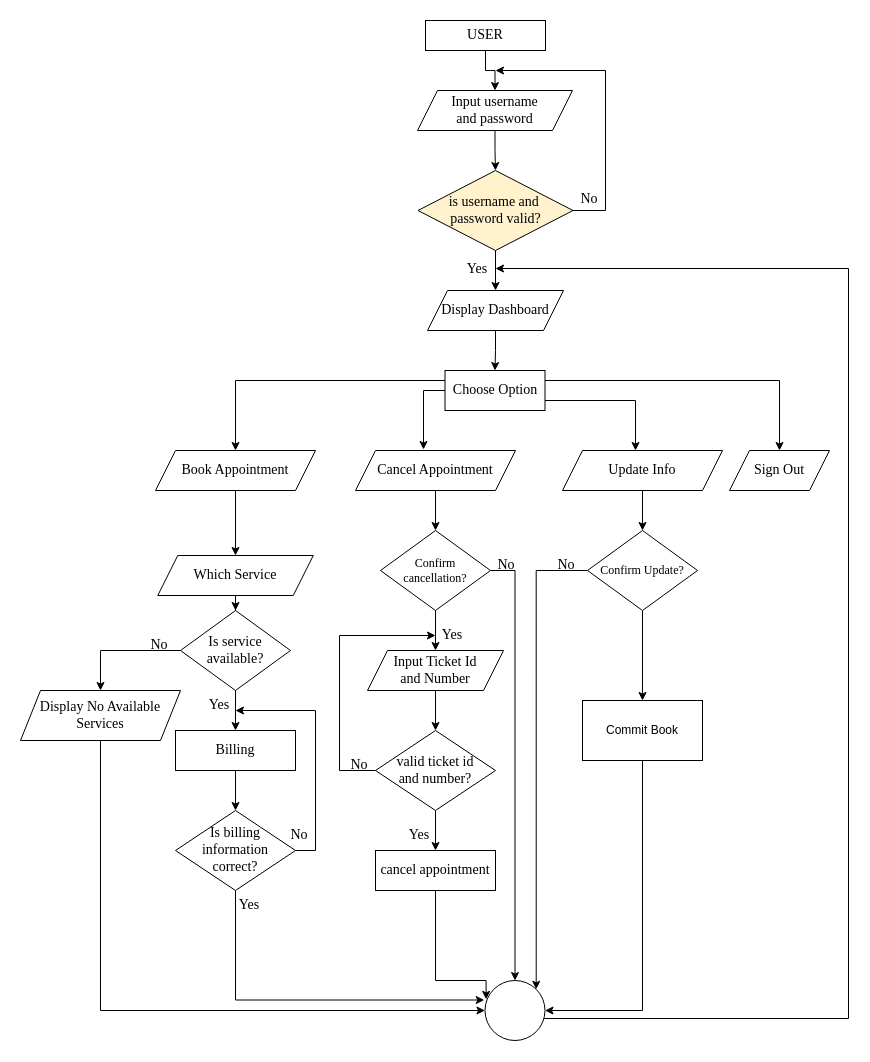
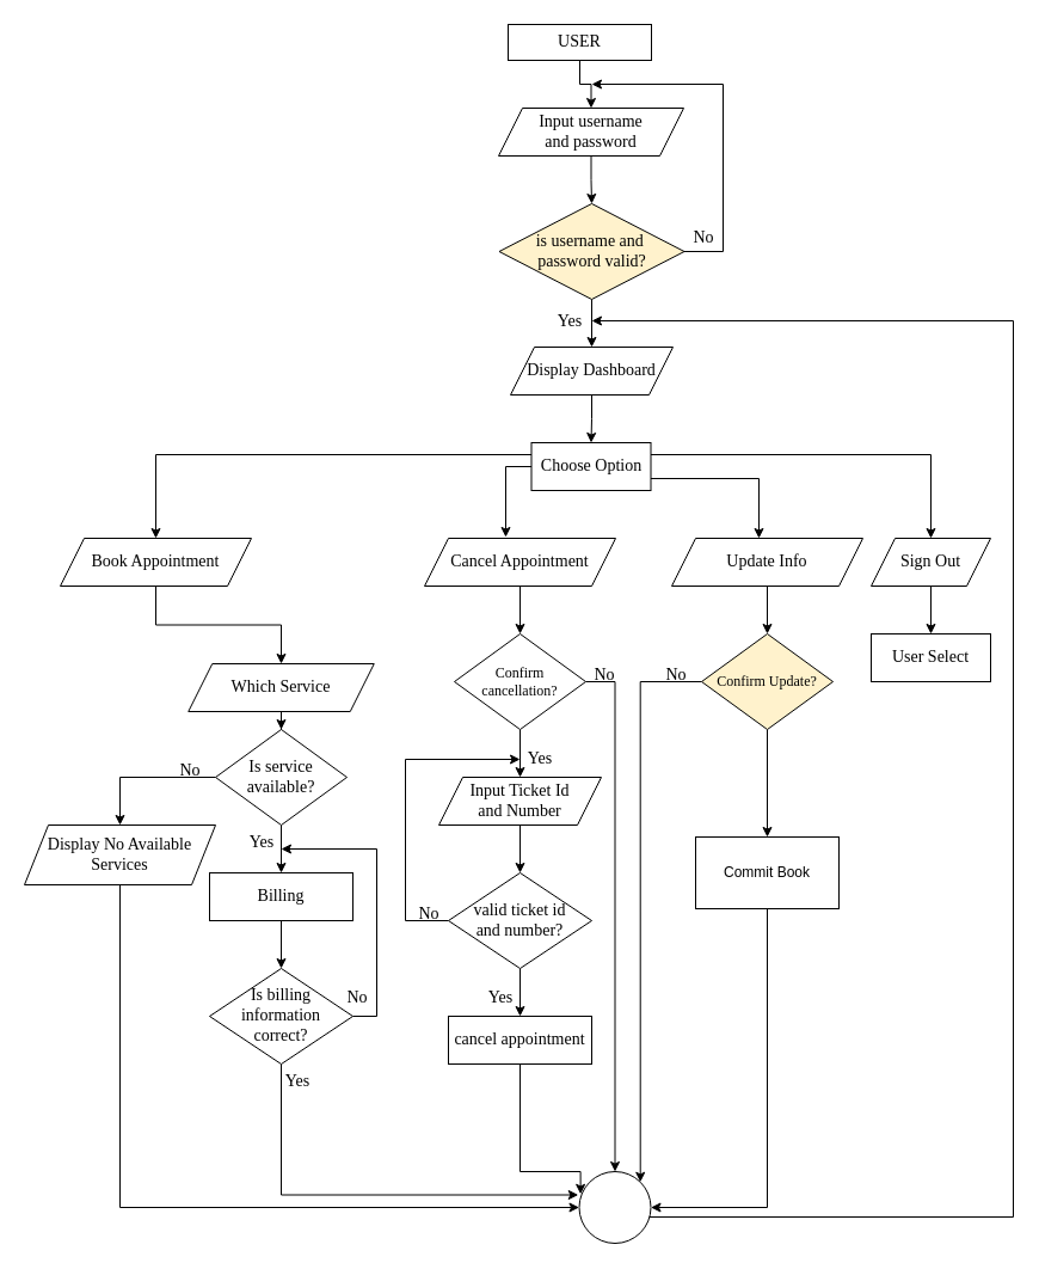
  <mxCell id="0" />
  <mxCell id="1" parent="0" />
  <mxCell id="2" style="edgeStyle=orthogonalEdgeStyle;rounded=0;orthogonalLoop=1;jettySize=auto;html=1;exitX=0.5;exitY=1;exitDx=0;exitDy=0;" parent="1" source="3" target="5" edge="1"><mxGeometry relative="1" as="geometry" /></mxCell>
  <mxCell id="3" value="USER" style="rounded=0;whiteSpace=wrap;html=1;strokeWidth=1;fontSize=14;fontStyle=0;fontFamily=Times New Roman;horizontal=1;" parent="1" vertex="1"><mxGeometry x="425" y="20" width="120" height="30" as="geometry" /></mxCell>
  <mxCell id="4" style="edgeStyle=orthogonalEdgeStyle;rounded=0;orthogonalLoop=1;jettySize=auto;html=1;exitX=0.5;exitY=1;exitDx=0;exitDy=0;entryX=0.5;entryY=0;entryDx=0;entryDy=0;strokeWidth=1;fontSize=14;fontStyle=0;fontFamily=Times New Roman;horizontal=1;" parent="1" source="5" target="8" edge="1"><mxGeometry relative="1" as="geometry" /></mxCell>
  <mxCell id="5" value="Input username&lt;br&gt;and password" style="shape=parallelogram;perimeter=parallelogramPerimeter;whiteSpace=wrap;html=1;fixedSize=1;strokeWidth=1;fontSize=14;fontStyle=0;fontFamily=Times New Roman;horizontal=1;" parent="1" vertex="1"><mxGeometry x="417" y="90" width="155" height="40" as="geometry" /></mxCell>
  <mxCell id="6" style="edgeStyle=orthogonalEdgeStyle;rounded=0;orthogonalLoop=1;jettySize=auto;html=1;exitX=0.5;exitY=1;exitDx=0;exitDy=0;" parent="1" source="8" target="12" edge="1"><mxGeometry relative="1" as="geometry" /></mxCell>
  <mxCell id="7" style="edgeStyle=orthogonalEdgeStyle;rounded=0;orthogonalLoop=1;jettySize=auto;html=1;exitX=1;exitY=0.5;exitDx=0;exitDy=0;" parent="1" source="8" edge="1"><mxGeometry relative="1" as="geometry"><mxPoint x="495" y="70" as="targetPoint" /><Array as="points"><mxPoint x="605" y="210" /><mxPoint x="605" y="70" /></Array></mxGeometry></mxCell>
  <mxCell id="8" value="is username and&amp;nbsp;&lt;br&gt;password valid?" style="rhombus;whiteSpace=wrap;html=1;strokeWidth=1;fontSize=14;fontStyle=0;fontFamily=Times New Roman;horizontal=1;fillColor=#fff2cc;" parent="1" vertex="1"><mxGeometry x="417.5" y="170" width="155" height="80" as="geometry" /></mxCell>
  <mxCell id="9" value="&lt;span style=&quot;font-size: 14px;&quot;&gt;Yes&lt;/span&gt;" style="text;html=1;align=center;verticalAlign=middle;whiteSpace=wrap;rounded=0;fontSize=14;strokeWidth=1;fontStyle=0;fontFamily=Times New Roman;horizontal=1;" parent="1" vertex="1"><mxGeometry x="447" y="254" width="60" height="30" as="geometry" /></mxCell>
  <mxCell id="10" value="&lt;span style=&quot;font-size: 14px;&quot;&gt;No&lt;/span&gt;" style="text;html=1;align=center;verticalAlign=middle;whiteSpace=wrap;rounded=0;strokeWidth=1;fontSize=14;fontStyle=0;fontFamily=Times New Roman;horizontal=1;" parent="1" vertex="1"><mxGeometry x="559" y="184" width="60" height="30" as="geometry" /></mxCell>
  <mxCell id="11" style="edgeStyle=orthogonalEdgeStyle;rounded=0;orthogonalLoop=1;jettySize=auto;html=1;exitX=0.5;exitY=1;exitDx=0;exitDy=0;entryX=0.5;entryY=0;entryDx=0;entryDy=0;" parent="1" source="12" target="17" edge="1"><mxGeometry relative="1" as="geometry" /></mxCell>
  <mxCell id="12" value="Display Dashboard" style="shape=parallelogram;perimeter=parallelogramPerimeter;whiteSpace=wrap;html=1;fixedSize=1;strokeWidth=1;fontSize=14;fontStyle=0;fontFamily=Times New Roman;horizontal=1;" parent="1" vertex="1"><mxGeometry x="427" y="290" width="136" height="40" as="geometry" /></mxCell>
  <mxCell id="13" style="edgeStyle=orthogonalEdgeStyle;rounded=0;orthogonalLoop=1;jettySize=auto;html=1;exitX=0;exitY=0.25;exitDx=0;exitDy=0;entryX=0.5;entryY=0;entryDx=0;entryDy=0;" parent="1" source="17" target="18" edge="1"><mxGeometry relative="1" as="geometry" /></mxCell>
  <mxCell id="14" style="edgeStyle=orthogonalEdgeStyle;rounded=0;orthogonalLoop=1;jettySize=auto;html=1;exitX=0;exitY=0.5;exitDx=0;exitDy=0;entryX=0.425;entryY=-0.025;entryDx=0;entryDy=0;entryPerimeter=0;" parent="1" source="17" target="20" edge="1"><mxGeometry relative="1" as="geometry" /></mxCell>
  <mxCell id="15" style="edgeStyle=orthogonalEdgeStyle;rounded=0;orthogonalLoop=1;jettySize=auto;html=1;exitX=0.25;exitY=1;exitDx=0;exitDy=0;" parent="1" source="17" target="22" edge="1"><mxGeometry relative="1" as="geometry"><Array as="points"><mxPoint x="468" y="400" /><mxPoint x="635" y="400" /></Array></mxGeometry></mxCell>
  <mxCell id="16" style="edgeStyle=orthogonalEdgeStyle;rounded=0;orthogonalLoop=1;jettySize=auto;html=1;exitX=1;exitY=0.25;exitDx=0;exitDy=0;entryX=0.5;entryY=0;entryDx=0;entryDy=0;" parent="1" source="17" target="24" edge="1"><mxGeometry relative="1" as="geometry" /></mxCell>
  <mxCell id="17" value="Choose Option" style="rounded=0;whiteSpace=wrap;html=1;strokeWidth=1;fontSize=14;fontStyle=0;fontFamily=Times New Roman;horizontal=1;" parent="1" vertex="1"><mxGeometry x="444.5" y="370" width="100" height="40" as="geometry" /></mxCell>
- <mxCell id="18" value="Book Appointment" style="shape=parallelogram;perimeter=parallelogramPerimeter;whiteSpace=wrap;html=1;fixedSize=1;strokeWidth=1;fontSize=14;fontStyle=0;fontFamily=Times New Roman;horizontal=1;" parent="1" vertex="1"><mxGeometry x="155" y="450" width="160" height="40" as="geometry" /></mxCell>
+ <mxCell id="18" value="Book Appointment" style="shape=parallelogram;perimeter=parallelogramPerimeter;whiteSpace=wrap;html=1;fixedSize=1;strokeWidth=1;fontSize=14;fontStyle=0;fontFamily=Times New Roman;horizontal=1;" parent="1" vertex="1"><mxGeometry x="50" y="450" width="160" height="40" as="geometry" /></mxCell>
  <mxCell id="19" style="edgeStyle=orthogonalEdgeStyle;rounded=0;orthogonalLoop=1;jettySize=auto;html=1;exitX=0.5;exitY=1;exitDx=0;exitDy=0;entryX=0.5;entryY=0;entryDx=0;entryDy=0;" parent="1" source="20" target="45" edge="1"><mxGeometry relative="1" as="geometry" /></mxCell>
  <mxCell id="20" value="Cancel Appointment" style="shape=parallelogram;perimeter=parallelogramPerimeter;whiteSpace=wrap;html=1;fixedSize=1;strokeWidth=1;fontSize=14;fontStyle=0;fontFamily=Times New Roman;horizontal=1;" parent="1" vertex="1"><mxGeometry x="355" y="450" width="160" height="40" as="geometry" /></mxCell>
  <mxCell id="21" style="edgeStyle=orthogonalEdgeStyle;rounded=0;orthogonalLoop=1;jettySize=auto;html=1;exitX=0.5;exitY=1;exitDx=0;exitDy=0;entryX=0.5;entryY=0;entryDx=0;entryDy=0;" parent="1" source="22" target="61" edge="1"><mxGeometry relative="1" as="geometry" /></mxCell>
  <mxCell id="22" value="Update Info" style="shape=parallelogram;perimeter=parallelogramPerimeter;whiteSpace=wrap;html=1;fixedSize=1;strokeWidth=1;fontSize=14;fontStyle=0;fontFamily=Times New Roman;horizontal=1;" parent="1" vertex="1"><mxGeometry x="562" y="450" width="160" height="40" as="geometry" /></mxCell>
+ <mxCell id="23" value="" style="edgeStyle=orthogonalEdgeStyle;rounded=0;orthogonalLoop=1;jettySize=auto;html=1;" parent="1" source="24" target="28" edge="1"><mxGeometry relative="1" as="geometry" /></mxCell>
  <mxCell id="24" value="Sign Out" style="shape=parallelogram;perimeter=parallelogramPerimeter;whiteSpace=wrap;html=1;fixedSize=1;strokeWidth=1;fontSize=14;fontStyle=0;fontFamily=Times New Roman;horizontal=1;" parent="1" vertex="1"><mxGeometry x="729" y="450" width="100" height="40" as="geometry" /></mxCell>
  <mxCell id="25" style="edgeStyle=orthogonalEdgeStyle;rounded=0;orthogonalLoop=1;jettySize=auto;html=1;entryX=0.5;entryY=0;entryDx=0;entryDy=0;" parent="1" source="18" target="27" edge="1"><mxGeometry relative="1" as="geometry" /></mxCell>
  <mxCell id="26" style="edgeStyle=orthogonalEdgeStyle;rounded=0;orthogonalLoop=1;jettySize=auto;html=1;exitX=0.5;exitY=1;exitDx=0;exitDy=0;" parent="1" source="27" target="33" edge="1"><mxGeometry relative="1" as="geometry" /></mxCell>
  <mxCell id="27" value="Which Service" style="shape=parallelogram;perimeter=parallelogramPerimeter;whiteSpace=wrap;html=1;fixedSize=1;strokeWidth=1;fontSize=14;fontStyle=0;fontFamily=Times New Roman;horizontal=1;" parent="1" vertex="1"><mxGeometry x="157.25" y="555" width="155.5" height="40" as="geometry" /></mxCell>
+ <mxCell id="28" value="User Select" style="whiteSpace=wrap;html=1;fontSize=14;fontFamily=Times New Roman;strokeWidth=1;fontStyle=0;" parent="1" vertex="1"><mxGeometry x="729" y="530" width="100" height="40" as="geometry" /></mxCell>
  <mxCell id="29" style="edgeStyle=orthogonalEdgeStyle;rounded=0;orthogonalLoop=1;jettySize=auto;html=1;exitX=0.942;exitY=0.733;exitDx=0;exitDy=0;exitPerimeter=0;" edge="1" parent="1"><mxGeometry relative="1" as="geometry"><mxPoint x="495" y="268.01" as="targetPoint" /><mxPoint x="537.02" y="1021.99" as="sourcePoint" /><Array as="points"><mxPoint x="537" y="1018.01" /><mxPoint x="848" y="1018.01" /></Array></mxGeometry></mxCell>
  <mxCell id="30" value="" style="ellipse;whiteSpace=wrap;html=1;aspect=fixed;" parent="1" vertex="1"><mxGeometry x="484.5" y="980" width="60" height="60" as="geometry" /></mxCell>
  <mxCell id="31" style="edgeStyle=orthogonalEdgeStyle;rounded=0;orthogonalLoop=1;jettySize=auto;html=1;exitX=0;exitY=0.5;exitDx=0;exitDy=0;entryX=0.5;entryY=0;entryDx=0;entryDy=0;" parent="1" source="33" target="35" edge="1"><mxGeometry relative="1" as="geometry"><Array as="points"><mxPoint x="180" y="650" /><mxPoint x="100" y="650" /></Array></mxGeometry></mxCell>
  <mxCell id="32" value="" style="edgeStyle=orthogonalEdgeStyle;rounded=0;orthogonalLoop=1;jettySize=auto;html=1;" parent="1" source="33" target="37" edge="1"><mxGeometry relative="1" as="geometry" /></mxCell>
  <mxCell id="33" value="Is service available?" style="rhombus;whiteSpace=wrap;html=1;strokeWidth=1;fontSize=14;fontStyle=0;fontFamily=Times New Roman;horizontal=1;" parent="1" vertex="1"><mxGeometry x="180" y="610" width="110" height="80" as="geometry" /></mxCell>
  <mxCell id="34" style="edgeStyle=orthogonalEdgeStyle;rounded=0;orthogonalLoop=1;jettySize=auto;html=1;exitX=0.5;exitY=1;exitDx=0;exitDy=0;entryX=0;entryY=0.5;entryDx=0;entryDy=0;" parent="1" source="35" target="30" edge="1"><mxGeometry relative="1" as="geometry" /></mxCell>
  <mxCell id="35" value="Display No Available&lt;br style=&quot;font-size: 14px;&quot;&gt;Services" style="shape=parallelogram;perimeter=parallelogramPerimeter;whiteSpace=wrap;html=1;fixedSize=1;strokeWidth=1;fontSize=14;fontStyle=0;fontFamily=Times New Roman;horizontal=1;" parent="1" vertex="1"><mxGeometry x="20" y="690" width="160" height="50" as="geometry" /></mxCell>
  <mxCell id="36" value="" style="edgeStyle=orthogonalEdgeStyle;rounded=0;orthogonalLoop=1;jettySize=auto;html=1;" parent="1" source="37" target="40" edge="1"><mxGeometry relative="1" as="geometry" /></mxCell>
  <mxCell id="37" value="Billing" style="whiteSpace=wrap;html=1;fontSize=14;fontFamily=Times New Roman;strokeWidth=1;fontStyle=0;" parent="1" vertex="1"><mxGeometry x="175" y="730" width="120" height="40" as="geometry" /></mxCell>
  <mxCell id="38" style="edgeStyle=orthogonalEdgeStyle;rounded=0;orthogonalLoop=1;jettySize=auto;html=1;exitX=0.5;exitY=1;exitDx=0;exitDy=0;entryX=-0.012;entryY=0.325;entryDx=0;entryDy=0;entryPerimeter=0;" parent="1" source="40" target="30" edge="1"><mxGeometry relative="1" as="geometry" /></mxCell>
  <mxCell id="39" style="edgeStyle=orthogonalEdgeStyle;rounded=0;orthogonalLoop=1;jettySize=auto;html=1;exitX=1;exitY=0.5;exitDx=0;exitDy=0;" parent="1" source="40" edge="1"><mxGeometry relative="1" as="geometry"><mxPoint x="235" y="710" as="targetPoint" /><Array as="points"><mxPoint x="315" y="850" /><mxPoint x="315" y="710" /></Array></mxGeometry></mxCell>
  <mxCell id="40" value="Is billing information &lt;br&gt;correct?" style="rhombus;whiteSpace=wrap;html=1;fontSize=14;fontFamily=Times New Roman;strokeWidth=1;fontStyle=0;" parent="1" vertex="1"><mxGeometry x="175" y="810" width="120" height="80" as="geometry" /></mxCell>
  <mxCell id="41" value="&lt;span style=&quot;font-size: 14px;&quot;&gt;Yes&lt;/span&gt;" style="text;html=1;align=center;verticalAlign=middle;whiteSpace=wrap;rounded=0;fontSize=14;strokeWidth=1;fontStyle=0;fontFamily=Times New Roman;horizontal=1;" parent="1" vertex="1"><mxGeometry x="219" y="890" width="60" height="30" as="geometry" /></mxCell>
  <mxCell id="42" value="&lt;span style=&quot;font-size: 14px;&quot;&gt;No&lt;/span&gt;" style="text;html=1;align=center;verticalAlign=middle;whiteSpace=wrap;rounded=0;strokeWidth=1;fontSize=14;fontStyle=0;fontFamily=Times New Roman;horizontal=1;" parent="1" vertex="1"><mxGeometry x="269" y="820" width="60" height="30" as="geometry" /></mxCell>
  <mxCell id="43" style="edgeStyle=orthogonalEdgeStyle;rounded=0;orthogonalLoop=1;jettySize=auto;html=1;exitX=0.5;exitY=1;exitDx=0;exitDy=0;entryX=0.5;entryY=0;entryDx=0;entryDy=0;" parent="1" source="45" target="49" edge="1"><mxGeometry relative="1" as="geometry" /></mxCell>
  <mxCell id="44" style="edgeStyle=orthogonalEdgeStyle;rounded=0;orthogonalLoop=1;jettySize=auto;html=1;exitX=1;exitY=0.5;exitDx=0;exitDy=0;entryX=0.5;entryY=0;entryDx=0;entryDy=0;" parent="1" source="45" target="30" edge="1"><mxGeometry relative="1" as="geometry" /></mxCell>
  <mxCell id="45" value="&lt;font face=&quot;Times New Roman&quot;&gt;Confirm &lt;br&gt;cancellation?&lt;/font&gt;" style="rhombus;whiteSpace=wrap;html=1;" parent="1" vertex="1"><mxGeometry x="380" y="530" width="110" height="80" as="geometry" /></mxCell>
  <mxCell id="46" value="&lt;span style=&quot;font-size: 14px;&quot;&gt;Yes&lt;/span&gt;" style="text;html=1;align=center;verticalAlign=middle;whiteSpace=wrap;rounded=0;fontSize=14;strokeWidth=1;fontStyle=0;fontFamily=Times New Roman;horizontal=1;" parent="1" vertex="1"><mxGeometry x="189" y="690" width="60" height="30" as="geometry" /></mxCell>
  <mxCell id="47" value="&lt;span style=&quot;font-size: 14px;&quot;&gt;No&lt;/span&gt;" style="text;html=1;align=center;verticalAlign=middle;whiteSpace=wrap;rounded=0;strokeWidth=1;fontSize=14;fontStyle=0;fontFamily=Times New Roman;horizontal=1;" parent="1" vertex="1"><mxGeometry x="129" y="630" width="60" height="30" as="geometry" /></mxCell>
  <mxCell id="48" value="" style="edgeStyle=orthogonalEdgeStyle;rounded=0;orthogonalLoop=1;jettySize=auto;html=1;" parent="1" source="49" target="52" edge="1"><mxGeometry relative="1" as="geometry" /></mxCell>
  <mxCell id="49" value="Input Ticket Id&lt;br&gt;and Number" style="shape=parallelogram;perimeter=parallelogramPerimeter;whiteSpace=wrap;html=1;fixedSize=1;strokeWidth=1;fontSize=14;fontStyle=0;fontFamily=Times New Roman;horizontal=1;" parent="1" vertex="1"><mxGeometry x="367" y="650" width="136" height="40" as="geometry" /></mxCell>
  <mxCell id="50" value="" style="edgeStyle=orthogonalEdgeStyle;rounded=0;orthogonalLoop=1;jettySize=auto;html=1;" parent="1" source="52" target="54" edge="1"><mxGeometry relative="1" as="geometry" /></mxCell>
  <mxCell id="51" style="edgeStyle=orthogonalEdgeStyle;rounded=0;orthogonalLoop=1;jettySize=auto;html=1;exitX=0;exitY=0.5;exitDx=0;exitDy=0;entryX=0;entryY=0.5;entryDx=0;entryDy=0;" parent="1" source="52" target="55" edge="1"><mxGeometry relative="1" as="geometry"><Array as="points"><mxPoint x="339" y="770" /><mxPoint x="339" y="635" /></Array></mxGeometry></mxCell>
  <mxCell id="52" value="valid ticket id&lt;br&gt;and number?" style="rhombus;whiteSpace=wrap;html=1;fontSize=14;fontFamily=Times New Roman;strokeWidth=1;fontStyle=0;" parent="1" vertex="1"><mxGeometry x="375" y="730" width="120" height="80" as="geometry" /></mxCell>
  <mxCell id="53" style="edgeStyle=orthogonalEdgeStyle;rounded=0;orthogonalLoop=1;jettySize=auto;html=1;exitX=0.5;exitY=1;exitDx=0;exitDy=0;entryX=0.019;entryY=0.314;entryDx=0;entryDy=0;entryPerimeter=0;" parent="1" source="54" target="30" edge="1"><mxGeometry relative="1" as="geometry"><Array as="points"><mxPoint x="435" y="980" /><mxPoint x="486" y="980" /></Array></mxGeometry></mxCell>
  <mxCell id="54" value="cancel appointment" style="whiteSpace=wrap;html=1;fontSize=14;fontFamily=Times New Roman;strokeWidth=1;fontStyle=0;" parent="1" vertex="1"><mxGeometry x="375" y="850" width="120" height="40" as="geometry" /></mxCell>
  <mxCell id="55" value="&lt;span style=&quot;font-size: 14px;&quot;&gt;Yes&lt;/span&gt;" style="text;html=1;align=center;verticalAlign=middle;whiteSpace=wrap;rounded=0;fontSize=14;strokeWidth=1;fontStyle=0;fontFamily=Times New Roman;horizontal=1;" parent="1" vertex="1"><mxGeometry x="435" y="620" width="34" height="30" as="geometry" /></mxCell>
  <mxCell id="56" value="&lt;span style=&quot;font-size: 14px;&quot;&gt;No&lt;/span&gt;" style="text;html=1;align=center;verticalAlign=middle;whiteSpace=wrap;rounded=0;strokeWidth=1;fontSize=14;fontStyle=0;fontFamily=Times New Roman;horizontal=1;" parent="1" vertex="1"><mxGeometry x="476" y="550" width="60" height="30" as="geometry" /></mxCell>
  <mxCell id="57" value="&lt;span style=&quot;font-size: 14px;&quot;&gt;Yes&lt;/span&gt;" style="text;html=1;align=center;verticalAlign=middle;whiteSpace=wrap;rounded=0;fontSize=14;strokeWidth=1;fontStyle=0;fontFamily=Times New Roman;horizontal=1;" parent="1" vertex="1"><mxGeometry x="389" y="820" width="60" height="30" as="geometry" /></mxCell>
  <mxCell id="58" value="&lt;span style=&quot;font-size: 14px;&quot;&gt;No&lt;/span&gt;" style="text;html=1;align=center;verticalAlign=middle;whiteSpace=wrap;rounded=0;strokeWidth=1;fontSize=14;fontStyle=0;fontFamily=Times New Roman;horizontal=1;" parent="1" vertex="1"><mxGeometry x="329" y="750" width="60" height="30" as="geometry" /></mxCell>
  <mxCell id="59" style="edgeStyle=orthogonalEdgeStyle;rounded=0;orthogonalLoop=1;jettySize=auto;html=1;entryX=1;entryY=0;entryDx=0;entryDy=0;" parent="1" source="61" target="30" edge="1"><mxGeometry relative="1" as="geometry" /></mxCell>
  <mxCell id="60" value="" style="edgeStyle=orthogonalEdgeStyle;rounded=0;orthogonalLoop=1;jettySize=auto;html=1;" parent="1" source="61" target="64" edge="1"><mxGeometry relative="1" as="geometry" /></mxCell>
- <mxCell id="61" value="&lt;font face=&quot;Times New Roman&quot;&gt;Confirm Update?&lt;/font&gt;" style="rhombus;whiteSpace=wrap;html=1;" parent="1" vertex="1"><mxGeometry x="587" y="530" width="110" height="80" as="geometry" /></mxCell>
+ <mxCell id="61" value="&lt;font face=&quot;Times New Roman&quot;&gt;Confirm Update?&lt;/font&gt;" style="rhombus;whiteSpace=wrap;html=1;fillColor=#fff2cc;" parent="1" vertex="1"><mxGeometry x="587" y="530" width="110" height="80" as="geometry" /></mxCell>
  <mxCell id="62" value="&lt;span style=&quot;font-size: 14px;&quot;&gt;No&lt;/span&gt;" style="text;html=1;align=center;verticalAlign=middle;whiteSpace=wrap;rounded=0;strokeWidth=1;fontSize=14;fontStyle=0;fontFamily=Times New Roman;horizontal=1;" parent="1" vertex="1"><mxGeometry x="536" y="550" width="60" height="30" as="geometry" /></mxCell>
  <mxCell id="63" style="edgeStyle=orthogonalEdgeStyle;rounded=0;orthogonalLoop=1;jettySize=auto;html=1;exitX=0.5;exitY=1;exitDx=0;exitDy=0;entryX=1;entryY=0.5;entryDx=0;entryDy=0;" parent="1" source="64" target="30" edge="1"><mxGeometry relative="1" as="geometry"><mxPoint x="647" y="970" as="sourcePoint" /></mxGeometry></mxCell>
  <mxCell id="64" value="Commit Book" style="whiteSpace=wrap;html=1;" parent="1" vertex="1"><mxGeometry x="582" y="700" width="120" height="60" as="geometry" /></mxCell>
